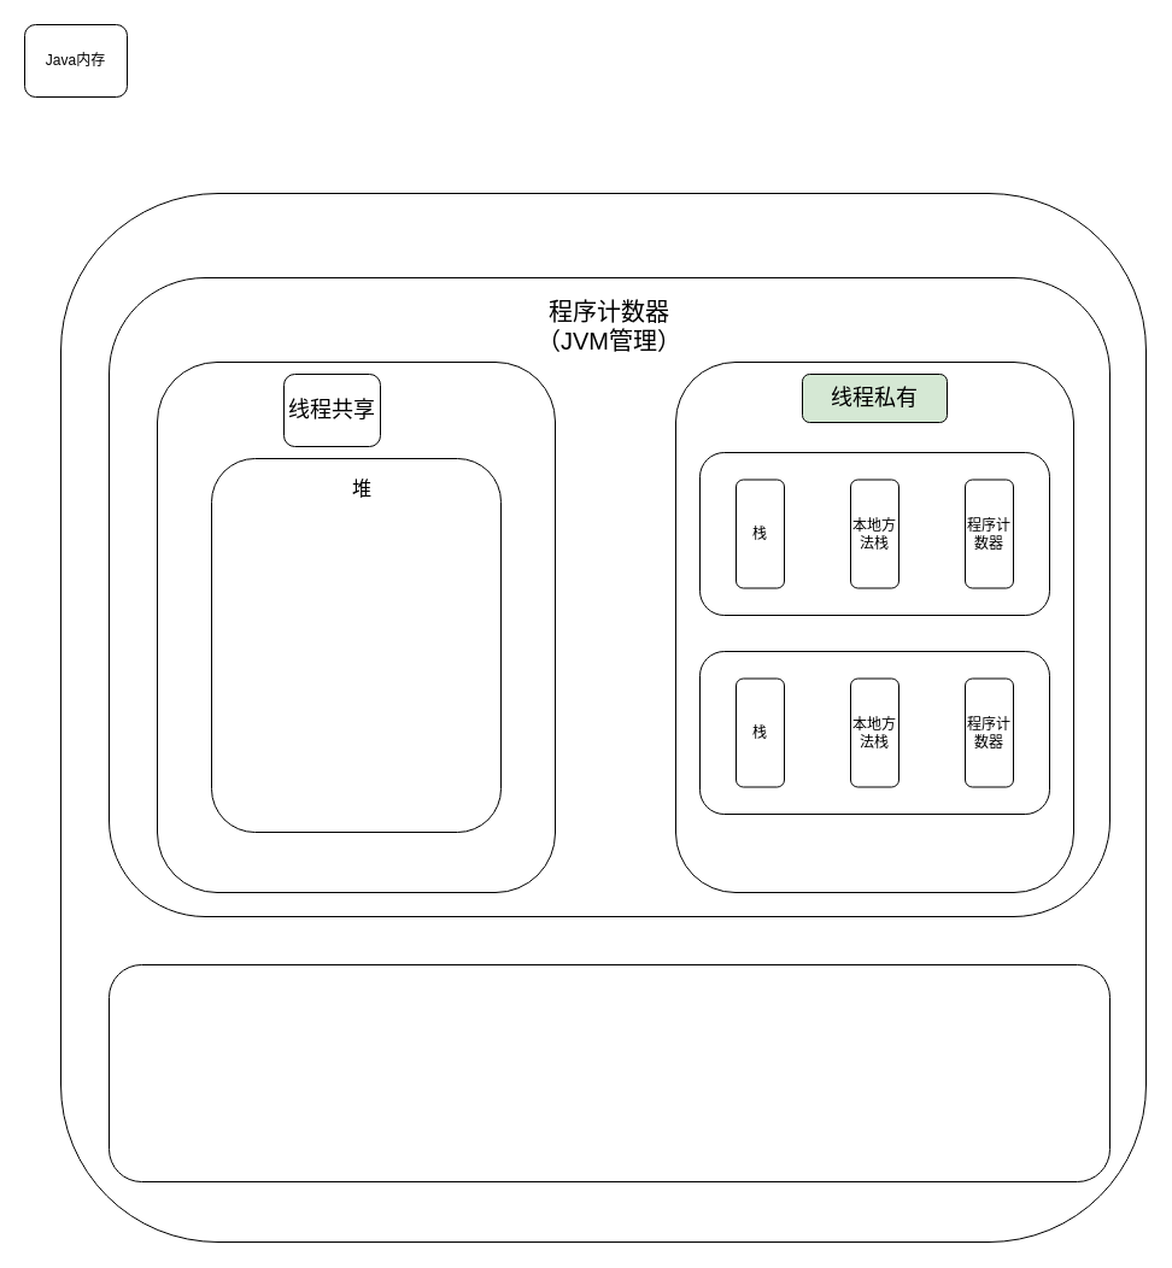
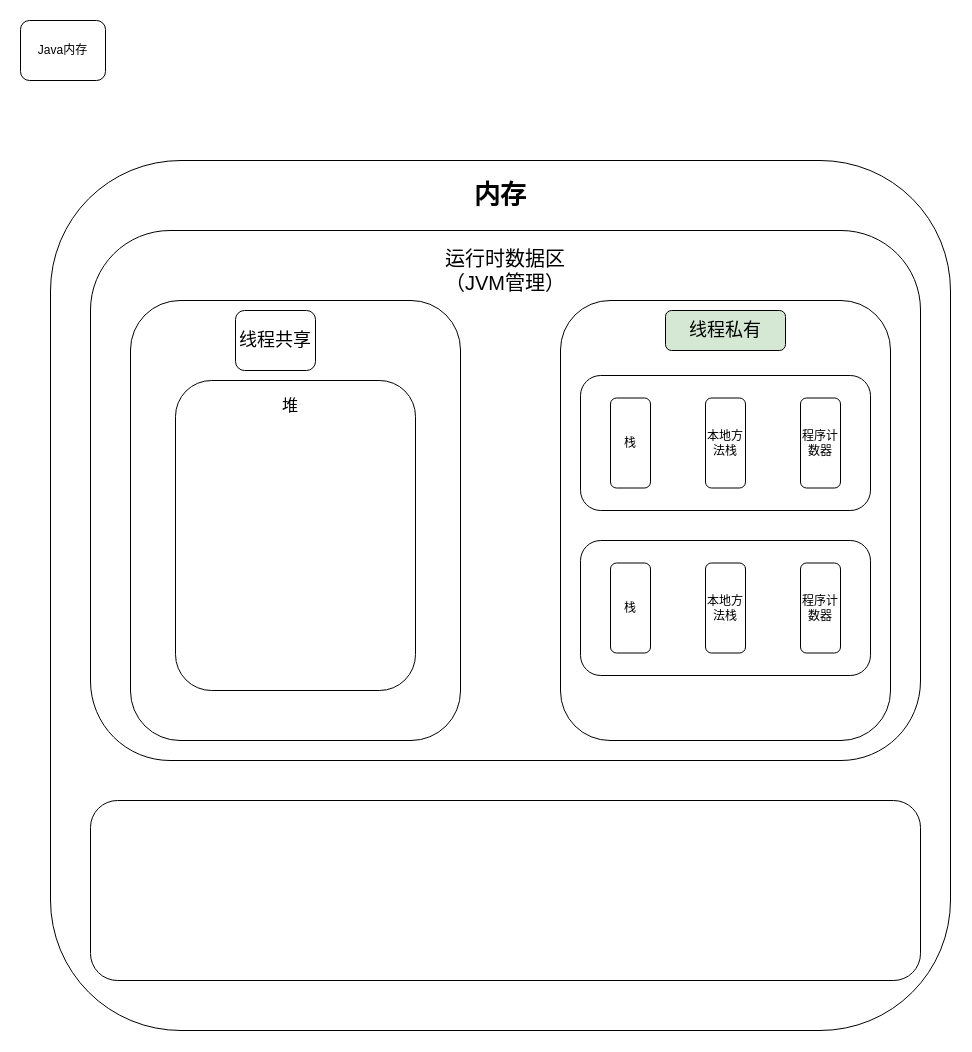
  <mxCell id="0" />
  <mxCell id="1" parent="0" />
  <mxCell id="2" value="Java内存" style="rounded=1;whiteSpace=wrap;html=1;" parent="1" vertex="1"><mxGeometry x="20" y="20" width="85" height="60" as="geometry" /></mxCell>
  <mxCell id="3" value="" style="rounded=1;whiteSpace=wrap;html=1;" parent="1" vertex="1"><mxGeometry x="50" y="160" width="900" height="870" as="geometry" /></mxCell>
  <mxCell id="4" value="" style="rounded=1;whiteSpace=wrap;html=1;" parent="1" vertex="1"><mxGeometry x="90" y="230" width="830" height="530" as="geometry" /></mxCell>
  <mxCell id="5" value="" style="rounded=1;whiteSpace=wrap;html=1;" parent="1" vertex="1"><mxGeometry x="90" y="800" width="830" height="180" as="geometry" /></mxCell>
  <mxCell id="6" value="" style="rounded=1;whiteSpace=wrap;html=1;" vertex="1" parent="1"><mxGeometry x="130" y="300" width="330" height="440" as="geometry" /></mxCell>
- <mxCell id="8" value="&lt;font style=&quot;font-size: 20px;&quot;&gt;程序计数器&lt;/font&gt;&lt;div&gt;&lt;font style=&quot;font-size: 20px;&quot;&gt;（JVM管理）&lt;/font&gt;&lt;/div&gt;" style="rounded=1;whiteSpace=wrap;html=1;strokeColor=none;" vertex="1" parent="1"><mxGeometry x="435" y="240" width="140" height="60" as="geometry" /></mxCell>
+ <mxCell id="7" value="&lt;b&gt;&lt;font style=&quot;font-size: 26px;&quot;&gt;内存&lt;/font&gt;&lt;/b&gt;" style="rounded=1;whiteSpace=wrap;html=1;strokeColor=none;" vertex="1" parent="1"><mxGeometry x="440" y="170" width="120" height="50" as="geometry" /></mxCell>
+ <mxCell id="8" value="&lt;font style=&quot;font-size: 20px;&quot;&gt;运行时数据区&lt;/font&gt;&lt;div&gt;&lt;font style=&quot;font-size: 20px;&quot;&gt;（JVM管理）&lt;/font&gt;&lt;/div&gt;" style="rounded=1;whiteSpace=wrap;html=1;strokeColor=none;" vertex="1" parent="1"><mxGeometry x="435" y="240" width="140" height="60" as="geometry" /></mxCell>
  <mxCell id="9" value="" style="rounded=1;whiteSpace=wrap;html=1;" vertex="1" parent="1"><mxGeometry x="560" y="300" width="330" height="440" as="geometry" /></mxCell>
  <mxCell id="10" value="&lt;font style=&quot;font-size: 18px;&quot;&gt;线程共享&lt;/font&gt;" style="rounded=1;whiteSpace=wrap;html=1;" vertex="1" parent="1"><mxGeometry x="235" y="310" width="80" height="60" as="geometry" /></mxCell>
  <mxCell id="11" value="&lt;font style=&quot;font-size: 18px;&quot;&gt;线程私有&lt;/font&gt;" style="rounded=1;whiteSpace=wrap;html=1;fillColor=#d5e8d4;" vertex="1" parent="1"><mxGeometry x="665" y="310" width="120" height="40" as="geometry" /></mxCell>
  <mxCell id="12" value="" style="rounded=1;whiteSpace=wrap;html=1;" vertex="1" parent="1"><mxGeometry x="175" y="380" width="240" height="310" as="geometry" /></mxCell>
- <mxCell id="13" value="&lt;font style=&quot;font-size: 16px;&quot;&gt;堆&lt;/font&gt;" style="rounded=1;whiteSpace=wrap;html=1;strokeColor=none;" vertex="1" parent="1"><mxGeometry x="240" y="390" width="120" height="30" as="geometry" /></mxCell>
+ <mxCell id="13" value="&lt;font style=&quot;font-size: 16px;&quot;&gt;堆&lt;/font&gt;" style="rounded=1;whiteSpace=wrap;html=1;strokeColor=none;" vertex="1" parent="1"><mxGeometry x="230" y="390" width="120" height="30" as="geometry" /></mxCell>
  <mxCell id="14" value="" style="rounded=1;whiteSpace=wrap;html=1;" vertex="1" parent="1"><mxGeometry x="580" y="375" width="290" height="135" as="geometry" /></mxCell>
  <mxCell id="15" value="栈" style="rounded=1;whiteSpace=wrap;html=1;" vertex="1" parent="1"><mxGeometry x="610" y="397.5" width="40" height="90" as="geometry" /></mxCell>
  <mxCell id="16" value="本地方法栈" style="rounded=1;whiteSpace=wrap;html=1;" vertex="1" parent="1"><mxGeometry x="705" y="397.5" width="40" height="90" as="geometry" /></mxCell>
  <mxCell id="17" value="程序计数器" style="rounded=1;whiteSpace=wrap;html=1;" vertex="1" parent="1"><mxGeometry x="800" y="397.5" width="40" height="90" as="geometry" /></mxCell>
  <mxCell id="18" value="" style="rounded=1;whiteSpace=wrap;html=1;" vertex="1" parent="1"><mxGeometry x="580" y="540" width="290" height="135" as="geometry" /></mxCell>
  <mxCell id="19" value="栈" style="rounded=1;whiteSpace=wrap;html=1;" vertex="1" parent="1"><mxGeometry x="610" y="562.5" width="40" height="90" as="geometry" /></mxCell>
  <mxCell id="20" value="本地方法栈" style="rounded=1;whiteSpace=wrap;html=1;" vertex="1" parent="1"><mxGeometry x="705" y="562.5" width="40" height="90" as="geometry" /></mxCell>
  <mxCell id="21" value="程序计数器" style="rounded=1;whiteSpace=wrap;html=1;" vertex="1" parent="1"><mxGeometry x="800" y="562.5" width="40" height="90" as="geometry" /></mxCell>
